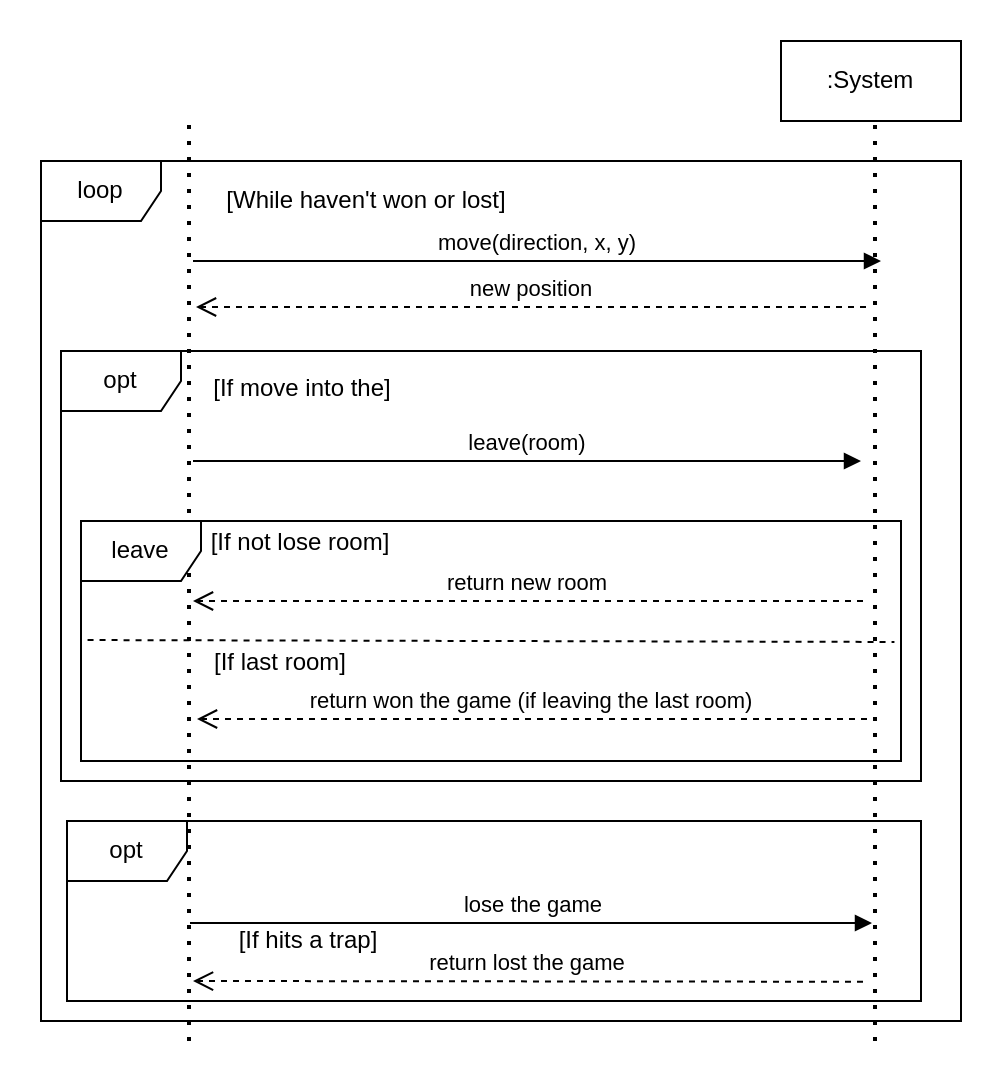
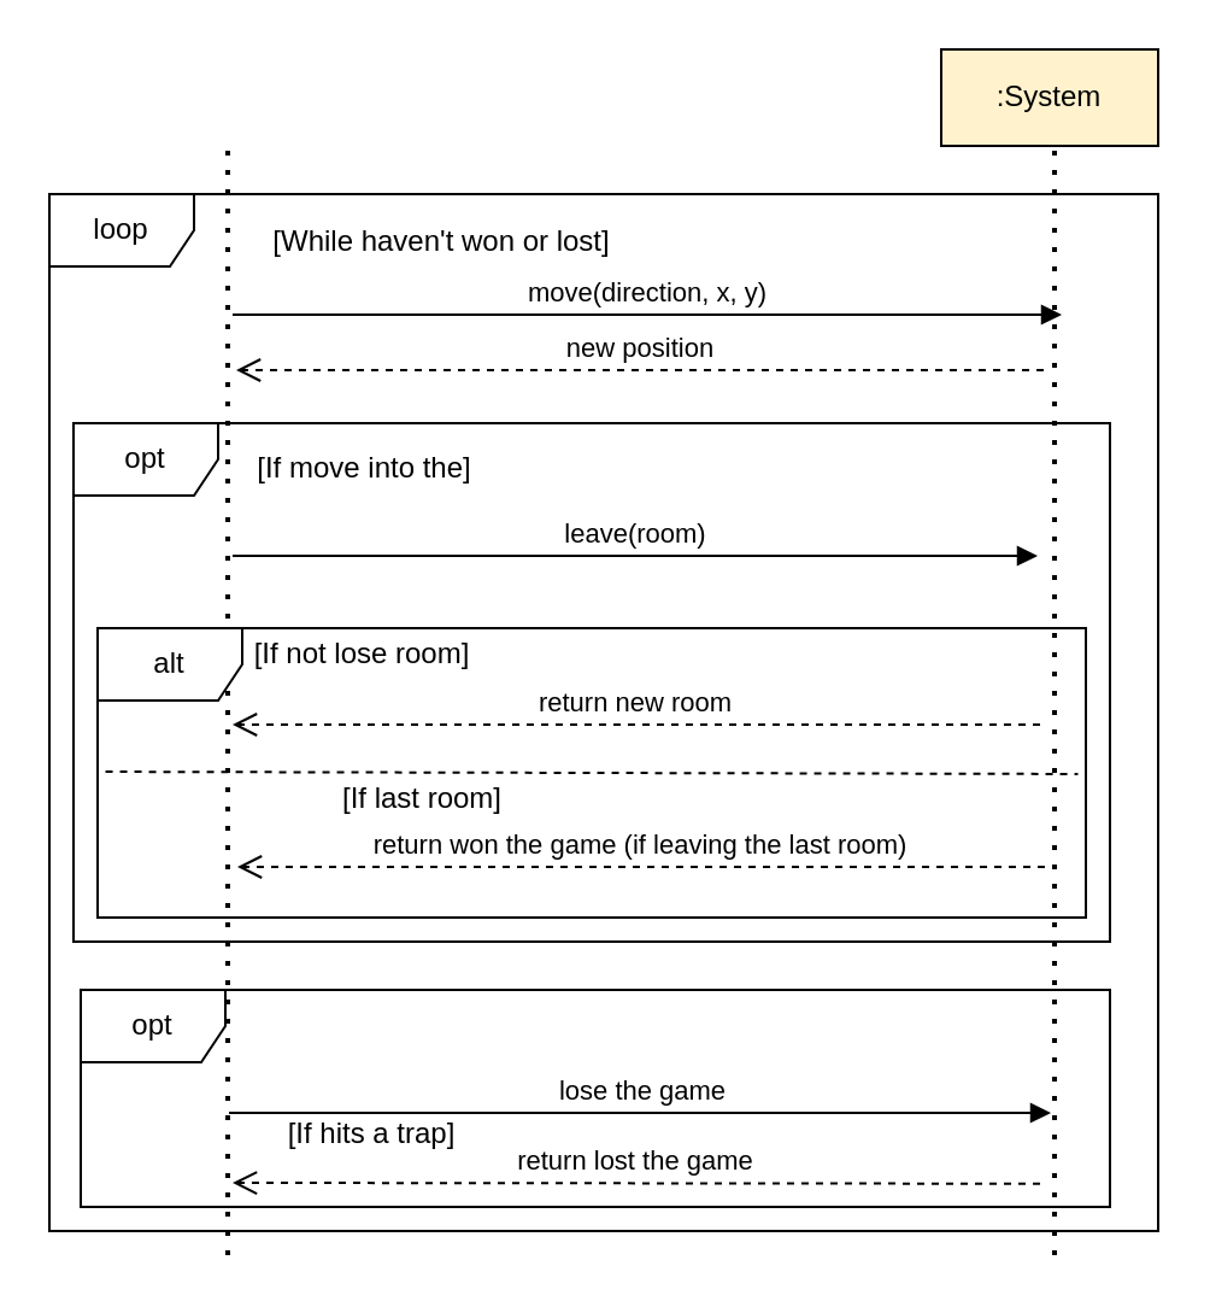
  <mxCell id="0" />
  <mxCell id="1" parent="0" />
  <mxCell id="2" value="leave(room)" style="html=1;verticalAlign=bottom;endArrow=block;edgeStyle=elbowEdgeStyle;elbow=vertical;curved=0;rounded=0;" edge="1" parent="1"><mxGeometry relative="1" as="geometry"><mxPoint x="96" y="230" as="sourcePoint" /><Array as="points"><mxPoint x="181" y="230" /></Array><mxPoint x="430" y="230" as="targetPoint" /></mxGeometry></mxCell>
  <mxCell id="3" value="new position" style="html=1;verticalAlign=bottom;endArrow=open;dashed=1;endSize=8;edgeStyle=elbowEdgeStyle;elbow=vertical;curved=0;rounded=0;" edge="1" parent="1"><mxGeometry relative="1" as="geometry"><mxPoint x="97.5" y="153" as="targetPoint" /><Array as="points" /><mxPoint x="432.5" y="153" as="sourcePoint" /></mxGeometry></mxCell>
  <mxCell id="4" value="" style="endArrow=none;dashed=1;html=1;dashPattern=1 3;strokeWidth=2;rounded=0;" edge="1" parent="1"><mxGeometry width="50" height="50" relative="1" as="geometry"><mxPoint x="94" y="520" as="sourcePoint" /><mxPoint x="94" y="60" as="targetPoint" /></mxGeometry></mxCell>
  <mxCell id="5" value="" style="endArrow=none;dashed=1;html=1;dashPattern=1 3;strokeWidth=2;rounded=0;" edge="1" parent="1"><mxGeometry width="50" height="50" relative="1" as="geometry"><mxPoint x="437" y="520" as="sourcePoint" /><mxPoint x="437" y="60" as="targetPoint" /></mxGeometry></mxCell>
- <mxCell id="6" value=":System" style="rounded=0;whiteSpace=wrap;html=1;" vertex="1" parent="1"><mxGeometry x="390" y="20" width="90" height="40" as="geometry" /></mxCell>
+ <mxCell id="6" value=":System" style="rounded=0;whiteSpace=wrap;html=1;fillColor=#fff2cc;" vertex="1" parent="1"><mxGeometry x="390" y="20" width="90" height="40" as="geometry" /></mxCell>
  <mxCell id="7" value="move(direction, x, y)" style="html=1;verticalAlign=bottom;endArrow=block;edgeStyle=elbowEdgeStyle;elbow=vertical;curved=0;rounded=0;" edge="1" parent="1"><mxGeometry relative="1" as="geometry"><mxPoint x="96" y="130" as="sourcePoint" /><Array as="points"><mxPoint x="181" y="130" /></Array><mxPoint x="440" y="130" as="targetPoint" /></mxGeometry></mxCell>
  <mxCell id="8" value="loop" style="shape=umlFrame;whiteSpace=wrap;html=1;pointerEvents=0;" vertex="1" parent="1"><mxGeometry x="20" y="80" width="460" height="430" as="geometry" /></mxCell>
  <mxCell id="9" value="opt" style="shape=umlFrame;whiteSpace=wrap;html=1;pointerEvents=0;" vertex="1" parent="1"><mxGeometry x="30" y="175" width="430" height="215" as="geometry" /></mxCell>
  <mxCell id="10" value="[If move into the]" style="text;html=1;strokeColor=none;fillColor=none;align=center;verticalAlign=middle;whiteSpace=wrap;rounded=0;" vertex="1" parent="1"><mxGeometry x="96" y="184" width="110" height="20" as="geometry" /></mxCell>
  <mxCell id="11" value="[While haven't won or lost]" style="text;html=1;strokeColor=none;fillColor=none;align=center;verticalAlign=middle;whiteSpace=wrap;rounded=0;" vertex="1" parent="1"><mxGeometry x="111" y="90" width="144" height="20" as="geometry" /></mxCell>
  <mxCell id="12" value="lose the game" style="html=1;verticalAlign=bottom;endArrow=block;edgeStyle=elbowEdgeStyle;elbow=vertical;curved=0;rounded=0;" edge="1" parent="1"><mxGeometry relative="1" as="geometry"><mxPoint x="94.5" y="461" as="sourcePoint" /><Array as="points"><mxPoint x="184.5" y="461" /></Array><mxPoint x="435.5" y="461" as="targetPoint" /></mxGeometry></mxCell>
  <mxCell id="13" value="opt" style="shape=umlFrame;whiteSpace=wrap;html=1;pointerEvents=0;" vertex="1" parent="1"><mxGeometry x="33" y="410" width="427" height="90" as="geometry" /></mxCell>
  <mxCell id="14" value="[If hits a trap]" style="text;html=1;strokeColor=none;fillColor=none;align=center;verticalAlign=middle;whiteSpace=wrap;rounded=0;" vertex="1" parent="1"><mxGeometry x="99" y="460" width="110" height="20" as="geometry" /></mxCell>
- <mxCell id="15" value="leave" style="shape=umlFrame;whiteSpace=wrap;html=1;pointerEvents=0;" vertex="1" parent="1"><mxGeometry x="40" y="260" width="410" height="120" as="geometry" /></mxCell>
+ <mxCell id="15" value="alt" style="shape=umlFrame;whiteSpace=wrap;html=1;pointerEvents=0;" vertex="1" parent="1"><mxGeometry x="40" y="260" width="410" height="120" as="geometry" /></mxCell>
  <mxCell id="16" value="return new room" style="html=1;verticalAlign=bottom;endArrow=open;dashed=1;endSize=8;edgeStyle=elbowEdgeStyle;elbow=vertical;curved=0;rounded=0;" edge="1" parent="1"><mxGeometry relative="1" as="geometry"><mxPoint x="96" y="300" as="targetPoint" /><Array as="points" /><mxPoint x="431" y="300" as="sourcePoint" /></mxGeometry></mxCell>
  <mxCell id="17" value="return won the game (if leaving the last room)" style="html=1;verticalAlign=bottom;endArrow=open;dashed=1;endSize=8;edgeStyle=elbowEdgeStyle;elbow=vertical;curved=0;rounded=0;" edge="1" parent="1"><mxGeometry relative="1" as="geometry"><mxPoint x="98" y="359" as="targetPoint" /><Array as="points" /><mxPoint x="433" y="359" as="sourcePoint" /></mxGeometry></mxCell>
  <mxCell id="18" value="" style="endArrow=none;dashed=1;html=1;rounded=0;entryX=0.993;entryY=0.554;entryDx=0;entryDy=0;entryPerimeter=0;exitX=0.009;exitY=0.546;exitDx=0;exitDy=0;exitPerimeter=0;" edge="1" parent="1"><mxGeometry width="50" height="50" relative="1" as="geometry"><mxPoint x="43.28" y="319.52" as="sourcePoint" /><mxPoint x="446.72" y="320.48" as="targetPoint" /></mxGeometry></mxCell>
  <mxCell id="19" value="return lost the game" style="html=1;verticalAlign=bottom;endArrow=open;dashed=1;endSize=8;edgeStyle=elbowEdgeStyle;elbow=vertical;curved=0;rounded=0;" edge="1" parent="1"><mxGeometry relative="1" as="geometry"><mxPoint x="96" y="490.38" as="targetPoint" /><Array as="points" /><mxPoint x="431" y="490.38" as="sourcePoint" /></mxGeometry></mxCell>
  <mxCell id="20" value="[If not lose room]" style="text;html=1;strokeColor=none;fillColor=none;align=center;verticalAlign=middle;whiteSpace=wrap;rounded=0;" vertex="1" parent="1"><mxGeometry x="95" y="261" width="110" height="20" as="geometry" /></mxCell>
- <mxCell id="21" value="[If last room]" style="text;html=1;strokeColor=none;fillColor=none;align=center;verticalAlign=middle;whiteSpace=wrap;rounded=0;" vertex="1" parent="1"><mxGeometry x="85" y="321" width="110" height="20" as="geometry" /></mxCell>
+ <mxCell id="21" value="[If last room]" style="text;html=1;strokeColor=none;fillColor=none;align=center;verticalAlign=middle;whiteSpace=wrap;rounded=0;" vertex="1" parent="1"><mxGeometry x="120" y="321" width="110" height="20" as="geometry" /></mxCell>
